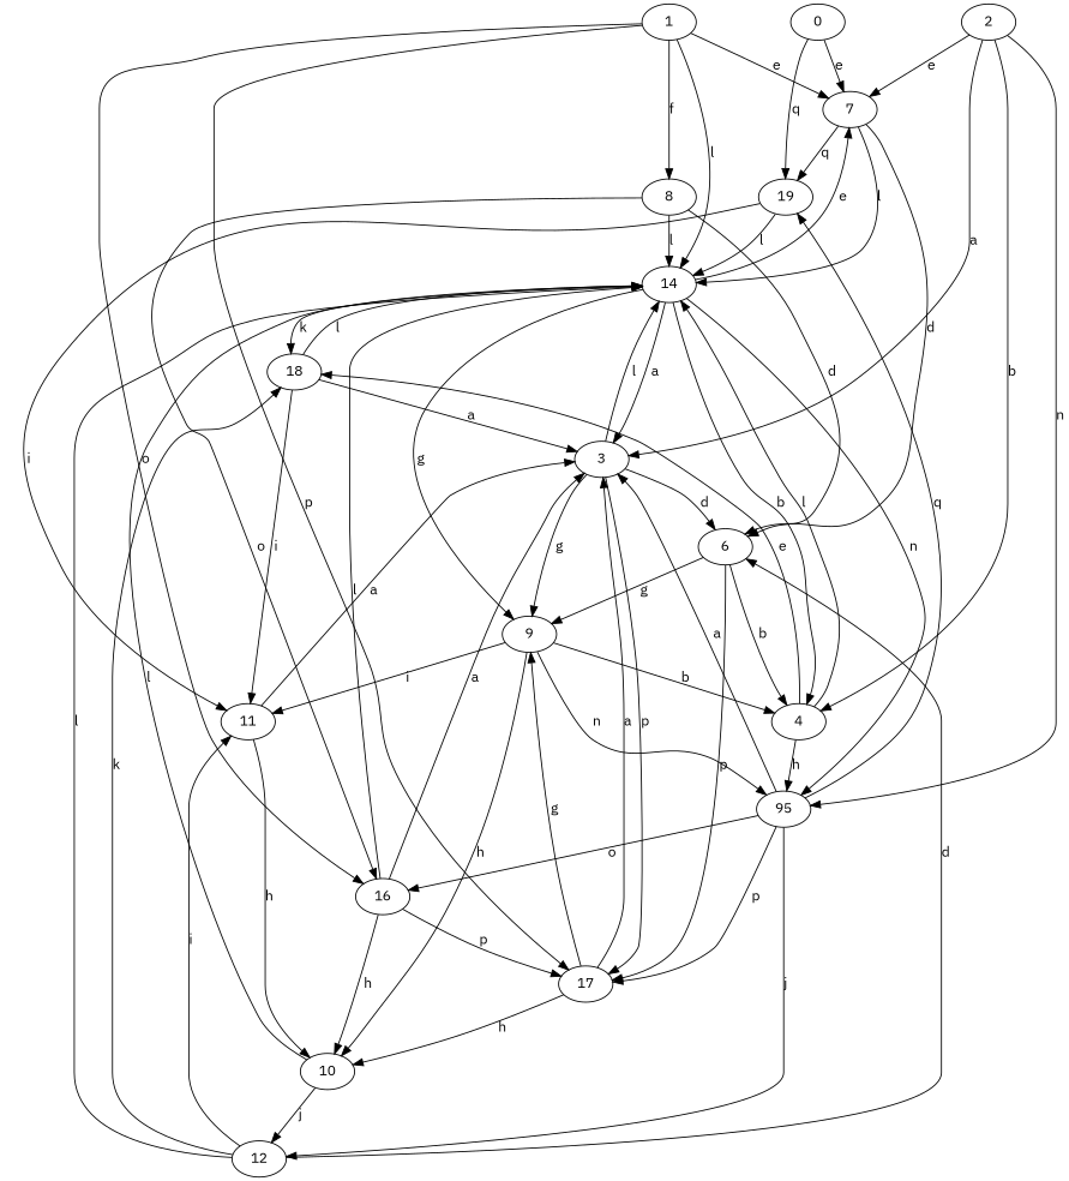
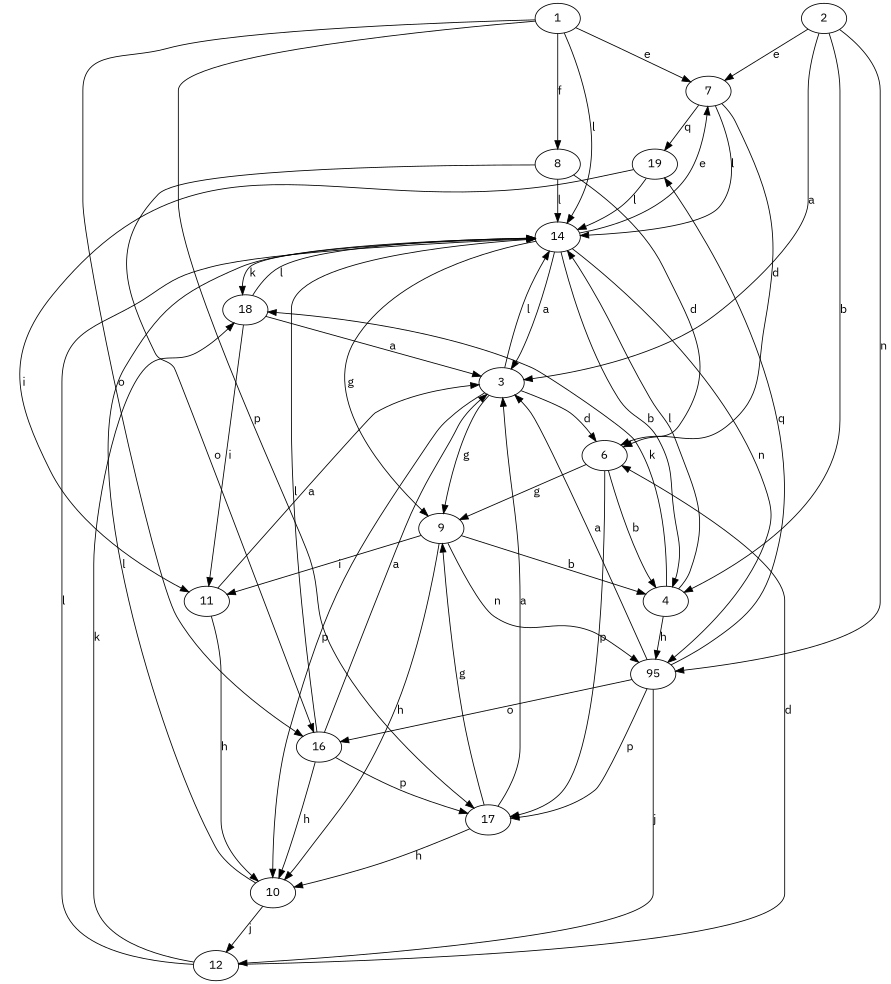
  strict digraph {
    fontname="IBM Plex Sans"
    node [fontname="IBM Plex Sans"]
    edge [fontname="IBM Plex Sans"]
-   0
    7
    19
    6
    14
    11
    3
    9
    17
    4
    n11 [label=95]
    10
    n13 [label=18]
    16
    12
    1
    8
    2
-   0 -> 7 [label=e]
-   0 -> 19 [label=q]
    7 -> 19 [label=q]
    7 -> 6 [label=d]
    7 -> 14 [label=l]
    19 -> 14 [label=l]
    19 -> 11 [label=i]
    6 -> 9 [label=g]
    6 -> 17 [label=p]
    6 -> 4 [label=b]
    14 -> 7 [label=e]
    14 -> 3 [label=a]
    14 -> 9 [label=g]
    14 -> 4 [label=b]
    14 -> n11 [label=n]
    14 -> n13 [label=k]
    11 -> 3 [label=a]
    11 -> 10 [label=h]
    3 -> 6 [label=d]
    3 -> 14 [label=l]
    3 -> 9 [label=g]
-   3 -> 17 [label=p]
+   3 -> 10 [label=p]
    9 -> 11 [label=i]
    9 -> 4 [label=b]
    9 -> n11 [label=n]
    9 -> 10 [label=h]
    17 -> 3 [label=a]
    17 -> 9 [label=g]
    17 -> 10 [label=h]
    4 -> 14 [label=l]
    4 -> n11 [label=h]
-   4 -> n13 [label=e]
+   4 -> n13 [label=k]
    n11 -> 19 [label=q]
    n11 -> 3 [label=a]
    n11 -> 17 [label=p]
    n11 -> 16 [label=o]
    n11 -> 12 [label=j]
    10 -> 14 [label=l]
    10 -> 12 [label=j]
    n13 -> 14 [label=l]
    n13 -> 11 [label=i]
    n13 -> 3 [label=a]
    16 -> 14 [label=l]
    16 -> 3 [label=a]
    16 -> 17 [label=p]
    16 -> 10 [label=h]
    12 -> 6 [label=d]
    12 -> 14 [label=l]
-   12 -> 11 [label=i]
    12 -> n13 [label=k]
    1 -> 7 [label=e]
    1 -> 14 [label=l]
    1 -> 17 [label=p]
    1 -> 16 [label=o]
    1 -> 8 [label=f]
    8 -> 6 [label=d]
    8 -> 14 [label=l]
    8 -> 16 [label=o]
    2 -> 7 [label=e]
    2 -> 3 [label=a]
    2 -> 4 [label=b]
    2 -> n11 [label=n]
  }
